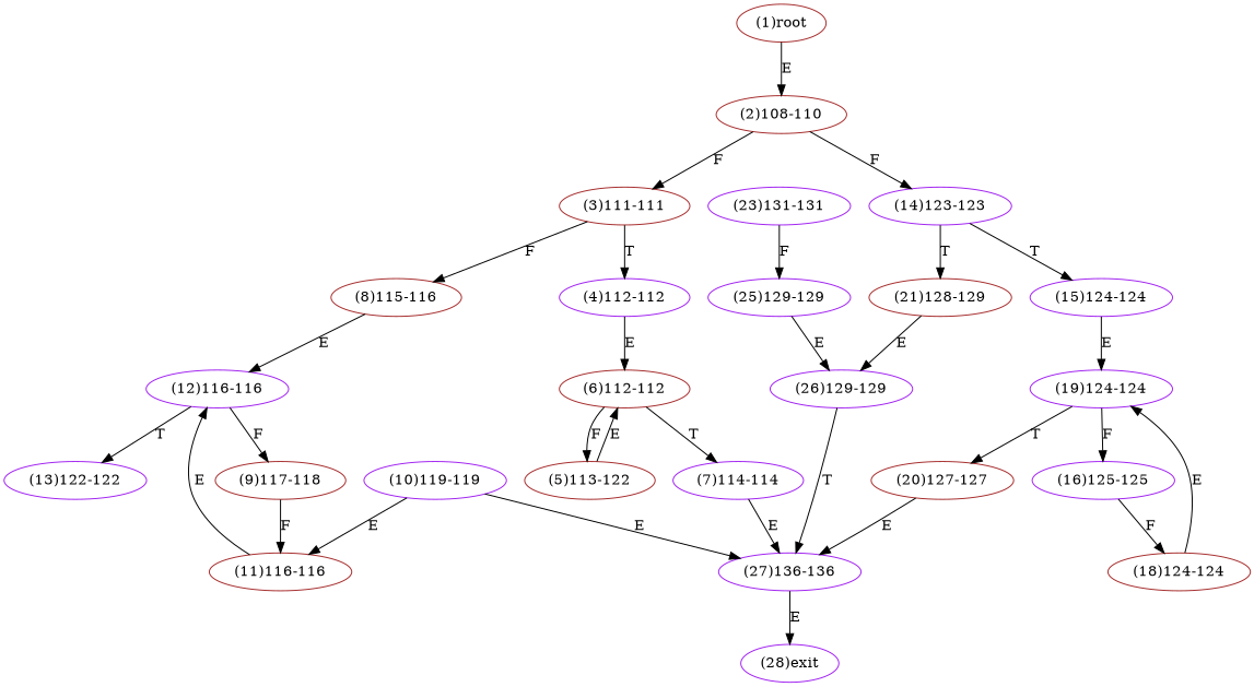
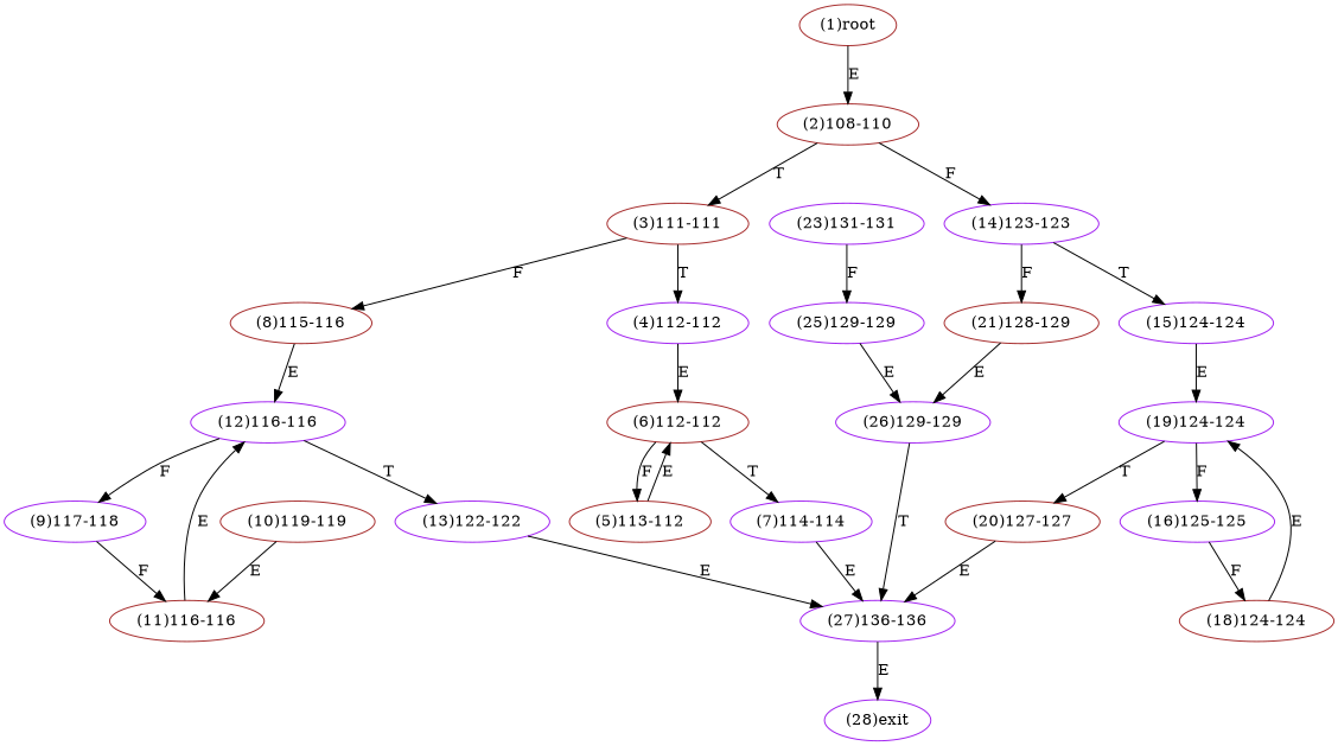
  digraph {
    node [color=purple]
    n1 [color=brown label="(1)root"]
    n2 [color=brown label="(2)108-110"]
    n3 [color=brown label="(3)111-111"]
    n4 [label="(14)123-123"]
    n5 [label="(4)112-112"]
    n6 [color=brown label="(8)115-116"]
    n7 [label="(15)124-124"]
    n8 [color=brown label="(21)128-129"]
    n9 [color=brown label="(6)112-112"]
    n10 [label="(12)116-116"]
-   n11 [color=brown label="(5)113-122"]
+   n11 [color=brown label="(5)113-112"]
    n12 [label="(7)114-114"]
    n13 [label="(27)136-136"]
    n14 [label="(28)exit"]
-   n15 [color=brown label="(9)117-118"]
+   n15 [label="(9)117-118"]
    n16 [label="(13)122-122"]
    n17 [color=brown label="(11)116-116"]
-   n18 [label="(10)119-119"]
+   n18 [color=brown label="(10)119-119"]
    n19 [label="(19)124-124"]
    n20 [label="(26)129-129"]
    n21 [label="(16)125-125"]
    n22 [color=brown label="(20)127-127"]
    n23 [color=brown label="(18)124-124"]
    n24 [label="(23)131-131"]
    n25 [label="(25)129-129"]
    n1 -> n2 [label=E]
-   n2 -> n3 [label=F]
+   n2 -> n3 [label=T]
    n2 -> n4 [label=F]
    n3 -> n5 [label=T]
    n3 -> n6 [label=F]
    n4 -> n7 [label=T]
-   n4 -> n8 [label=T]
+   n4 -> n8 [label=F]
    n5 -> n9 [label=E]
    n6 -> n10 [label=E]
    n7 -> n19 [label=E]
    n8 -> n20 [label=E]
    n9 -> n11 [label=F]
    n9 -> n12 [label=T]
    n10 -> n15 [label=F]
    n10 -> n16 [label=T]
    n11 -> n9 [label=E]
    n12 -> n13 [label=E]
    n13 -> n14 [label=E]
    n15 -> n17 [label=F]
-   n18 -> n13 [label=E]
+   n16 -> n13 [label=E]
    n17 -> n10 [label=E]
    n18 -> n17 [label=E]
    n19 -> n21 [label=F]
    n19 -> n22 [label=T]
    n20 -> n13 [label=T]
    n21 -> n23 [label=F]
    n22 -> n13 [label=E]
    n23 -> n19 [label=E]
    n24 -> n25 [label=F]
    n25 -> n20 [label=E]
  }
